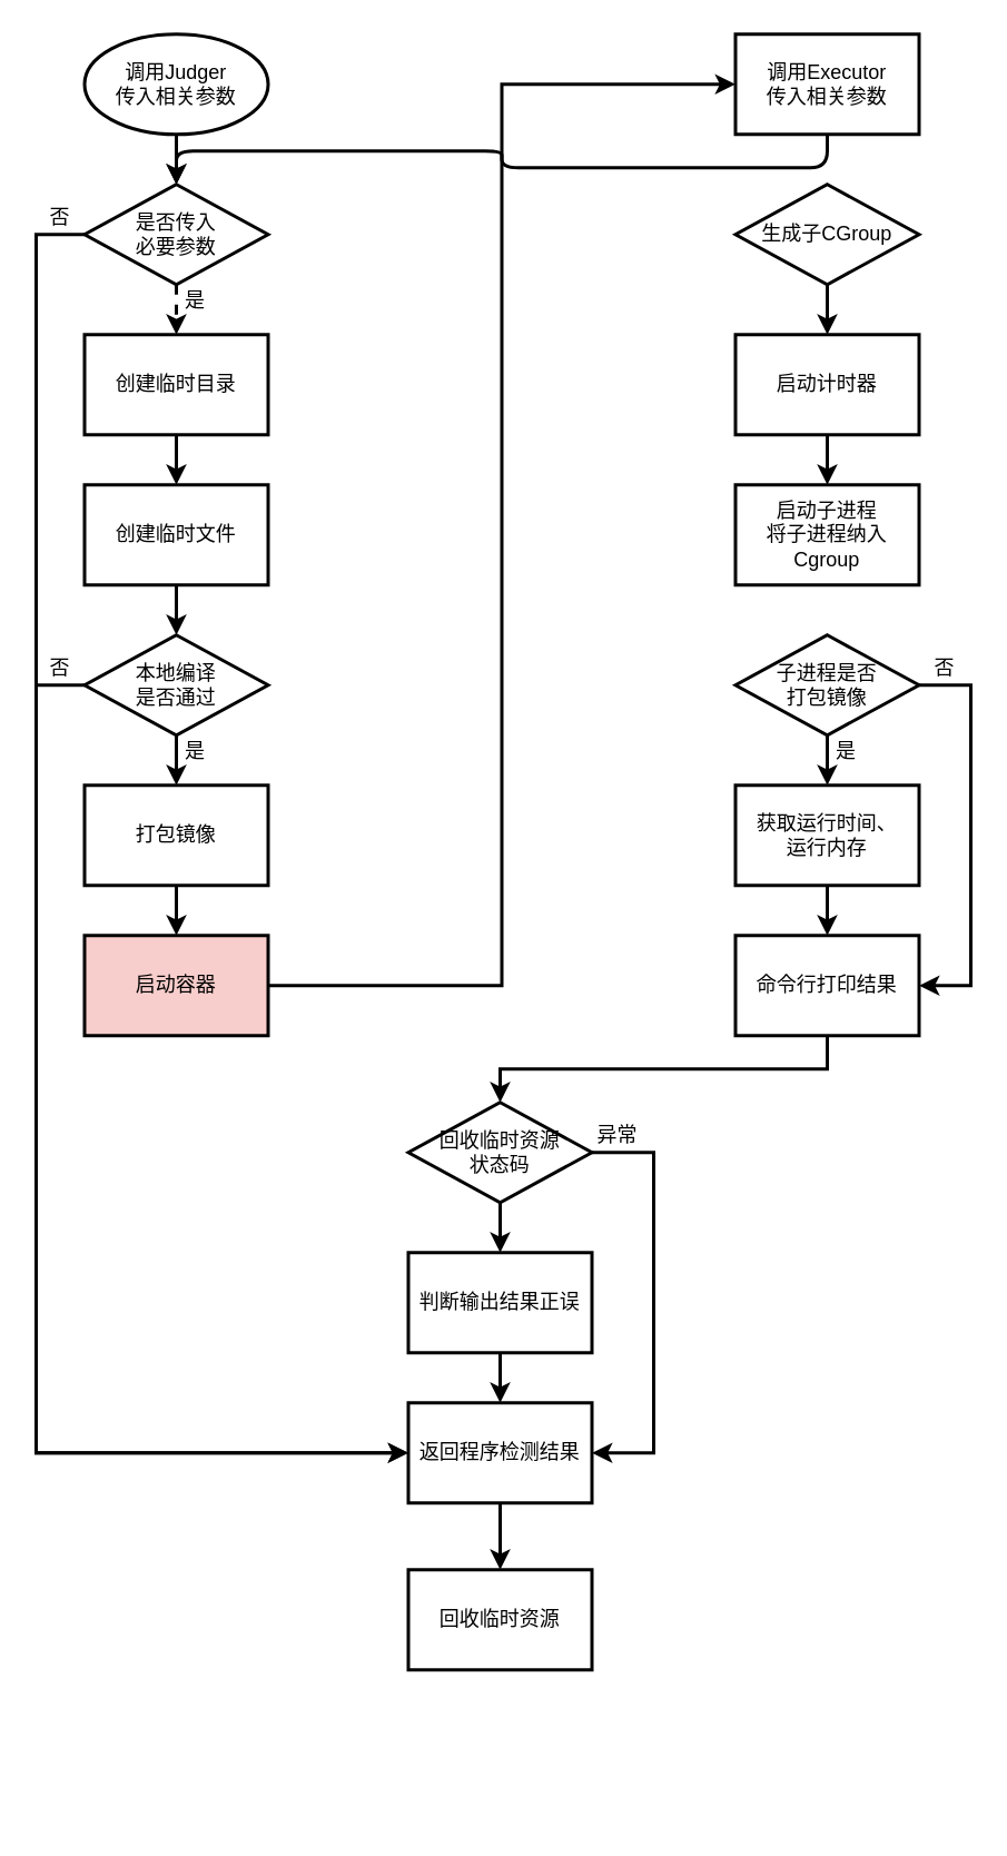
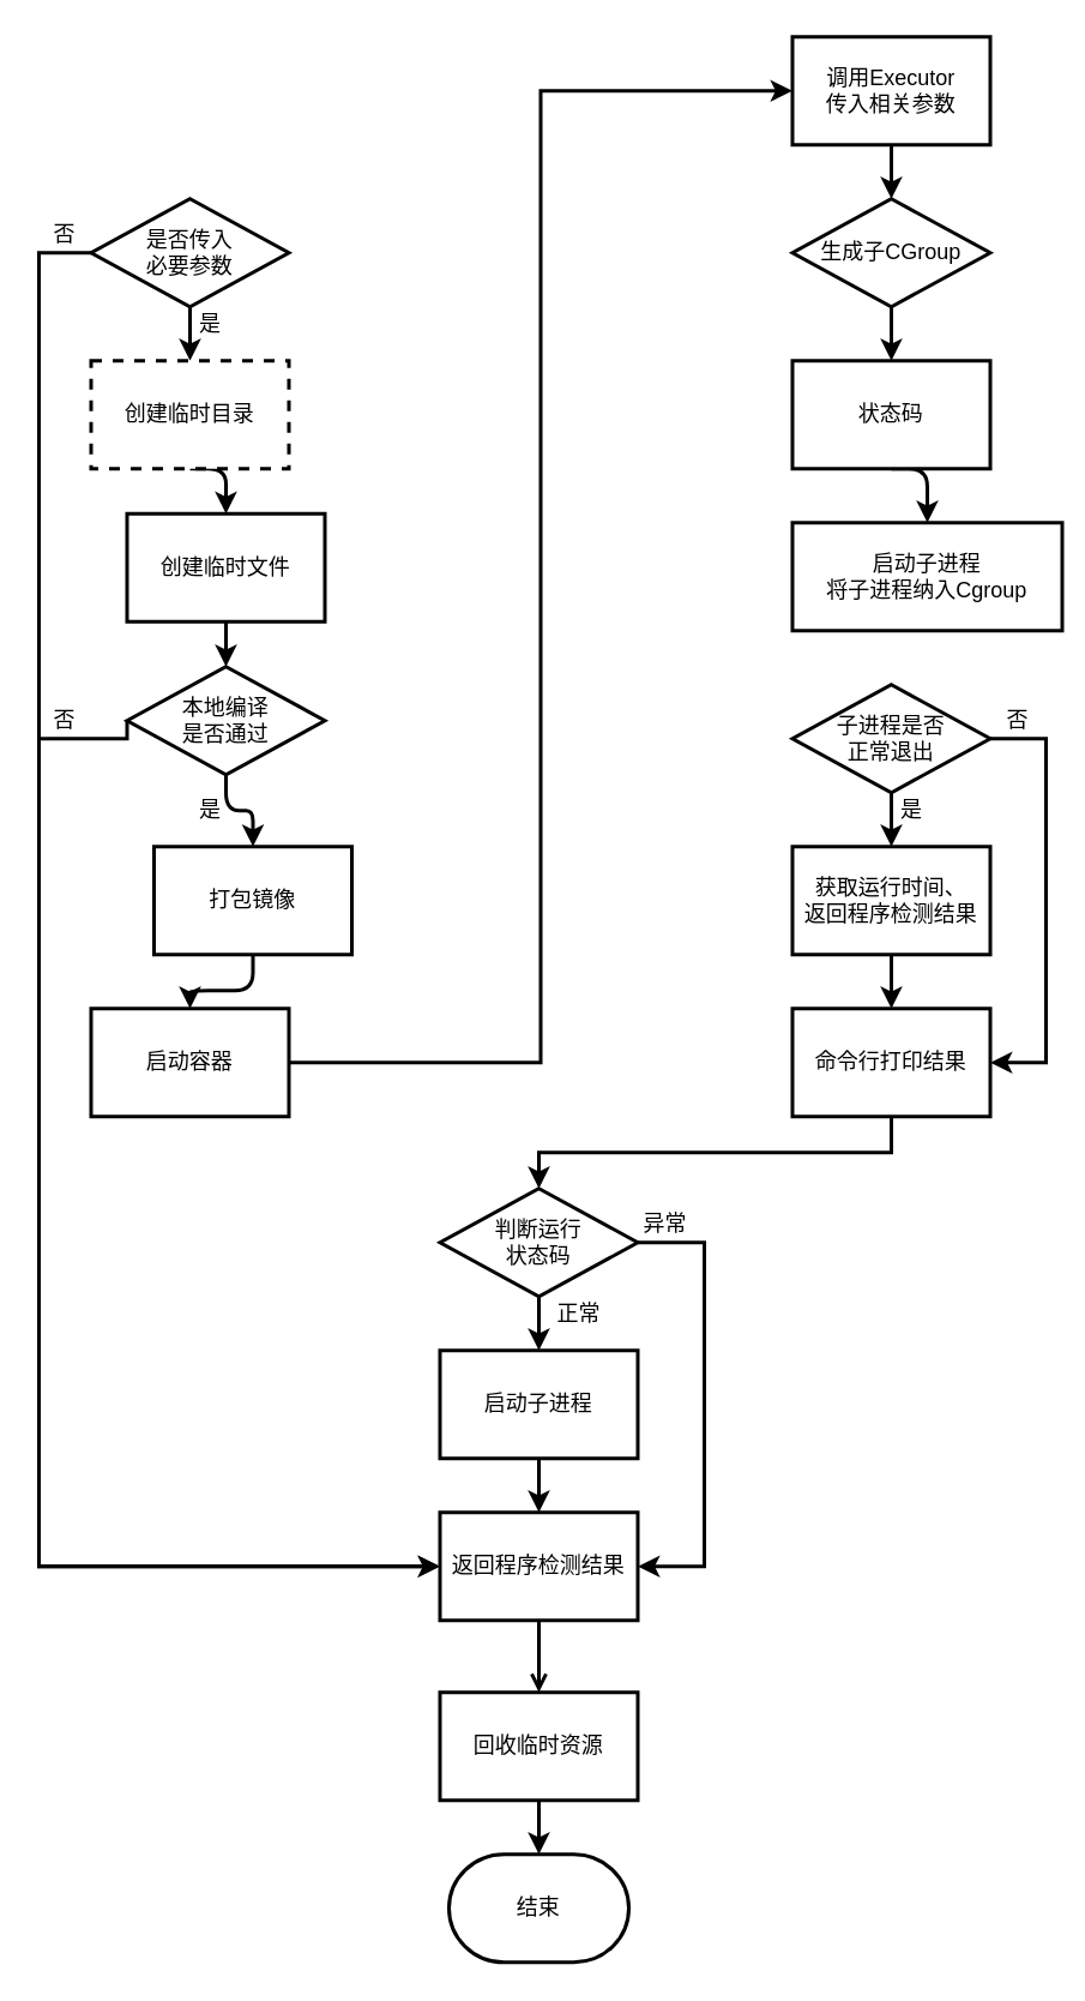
  <mxCell id="0" />
  <mxCell id="1" parent="0" />
- <mxCell id="2" style="edgeStyle=orthogonalEdgeStyle;orthogonalLoop=1;jettySize=auto;html=1;exitX=0.5;exitY=1;exitDx=0;exitDy=0;exitPerimeter=0;entryX=0.5;entryY=0;entryDx=0;entryDy=0;entryPerimeter=0;strokeWidth=2;shadow=0;" edge="1" parent="1" source="3" target="6"><mxGeometry relative="1" as="geometry" /></mxCell>
- <mxCell id="3" value="调用Judger&lt;br&gt;传入相关参数" style="strokeWidth=2;html=1;shape=mxgraph.flowchart.start_1;whiteSpace=wrap;shadow=0;" vertex="1" parent="1"><mxGeometry x="50" y="20" width="110" height="60" as="geometry" /></mxCell>
- <mxCell id="4" style="edgeStyle=orthogonalEdgeStyle;orthogonalLoop=1;jettySize=auto;html=1;exitX=0.5;exitY=1;exitDx=0;exitDy=0;exitPerimeter=0;entryX=0.5;entryY=0;entryDx=0;entryDy=0;strokeWidth=2;shadow=0;dashed=1;" edge="1" parent="1" source="6" target="8"><mxGeometry relative="1" as="geometry" /></mxCell>
+ <mxCell id="4" style="edgeStyle=orthogonalEdgeStyle;orthogonalLoop=1;jettySize=auto;html=1;exitX=0.5;exitY=1;exitDx=0;exitDy=0;exitPerimeter=0;entryX=0.5;entryY=0;entryDx=0;entryDy=0;strokeWidth=2;shadow=0;" edge="1" parent="1" source="6" target="8"><mxGeometry relative="1" as="geometry" /></mxCell>
  <mxCell id="5" style="edgeStyle=orthogonalEdgeStyle;rounded=0;orthogonalLoop=1;jettySize=auto;html=1;exitX=0;exitY=0.5;exitDx=0;exitDy=0;exitPerimeter=0;shadow=0;fontFamily=Lucida Console;strokeWidth=2;entryX=0;entryY=0.5;entryDx=0;entryDy=0;" edge="1" parent="1" source="6" target="38"><mxGeometry relative="1" as="geometry"><mxPoint x="241" y="890" as="targetPoint" /><Array as="points"><mxPoint x="21" y="140" /><mxPoint x="21" y="870" /></Array></mxGeometry></mxCell>
  <mxCell id="6" value="是否传入&lt;br&gt;必要参数" style="strokeWidth=2;html=1;shape=mxgraph.flowchart.decision;whiteSpace=wrap;shadow=0;" vertex="1" parent="1"><mxGeometry x="50" y="110" width="110" height="60" as="geometry" /></mxCell>
  <mxCell id="7" style="edgeStyle=orthogonalEdgeStyle;orthogonalLoop=1;jettySize=auto;html=1;exitX=0.5;exitY=1;exitDx=0;exitDy=0;entryX=0.5;entryY=0;entryDx=0;entryDy=0;strokeWidth=2;shadow=0;" edge="1" parent="1" source="8" target="10"><mxGeometry relative="1" as="geometry" /></mxCell>
- <mxCell id="8" value="创建临时目录" style="whiteSpace=wrap;html=1;absoluteArcSize=1;arcSize=14;strokeWidth=2;shadow=0;" vertex="1" parent="1"><mxGeometry x="50" y="200" width="110" height="60" as="geometry" /></mxCell>
+ <mxCell id="8" value="创建临时目录" style="whiteSpace=wrap;html=1;absoluteArcSize=1;arcSize=14;strokeWidth=2;shadow=0;dashed=1;" vertex="1" parent="1"><mxGeometry x="50" y="200" width="110" height="60" as="geometry" /></mxCell>
  <mxCell id="9" style="edgeStyle=orthogonalEdgeStyle;orthogonalLoop=1;jettySize=auto;html=1;exitX=0.5;exitY=1;exitDx=0;exitDy=0;entryX=0.5;entryY=0;entryDx=0;entryDy=0;entryPerimeter=0;strokeWidth=2;shadow=0;" edge="1" parent="1" source="10" target="13"><mxGeometry relative="1" as="geometry" /></mxCell>
- <mxCell id="10" value="创建临时文件" style="whiteSpace=wrap;html=1;absoluteArcSize=1;arcSize=14;strokeWidth=2;shadow=0;" vertex="1" parent="1"><mxGeometry x="50" y="290" width="110" height="60" as="geometry" /></mxCell>
+ <mxCell id="10" value="创建临时文件" style="whiteSpace=wrap;html=1;absoluteArcSize=1;arcSize=14;strokeWidth=2;shadow=0;" vertex="1" parent="1"><mxGeometry x="70" y="285" width="110" height="60" as="geometry" /></mxCell>
  <mxCell id="11" style="edgeStyle=orthogonalEdgeStyle;orthogonalLoop=1;jettySize=auto;html=1;exitX=0.5;exitY=1;exitDx=0;exitDy=0;exitPerimeter=0;entryX=0.5;entryY=0;entryDx=0;entryDy=0;strokeWidth=2;shadow=0;" edge="1" parent="1" source="13" target="15"><mxGeometry relative="1" as="geometry" /></mxCell>
  <mxCell id="12" style="edgeStyle=orthogonalEdgeStyle;rounded=0;orthogonalLoop=1;jettySize=auto;html=1;exitX=0;exitY=0.5;exitDx=0;exitDy=0;exitPerimeter=0;entryX=0;entryY=0.5;entryDx=0;entryDy=0;shadow=0;fontFamily=Lucida Console;strokeWidth=2;" edge="1" parent="1" source="13" target="38"><mxGeometry relative="1" as="geometry"><Array as="points"><mxPoint x="21" y="410" /><mxPoint x="21" y="870" /></Array></mxGeometry></mxCell>
- <mxCell id="13" value="本地编译&lt;br&gt;是否通过" style="strokeWidth=2;html=1;shape=mxgraph.flowchart.decision;whiteSpace=wrap;shadow=0;" vertex="1" parent="1"><mxGeometry x="50" y="380" width="110" height="60" as="geometry" /></mxCell>
+ <mxCell id="13" value="本地编译&lt;br&gt;是否通过" style="strokeWidth=2;html=1;shape=mxgraph.flowchart.decision;whiteSpace=wrap;shadow=0;" vertex="1" parent="1"><mxGeometry x="70" y="370" width="110" height="60" as="geometry" /></mxCell>
  <mxCell id="14" style="edgeStyle=orthogonalEdgeStyle;orthogonalLoop=1;jettySize=auto;html=1;exitX=0.5;exitY=1;exitDx=0;exitDy=0;entryX=0.5;entryY=0;entryDx=0;entryDy=0;strokeWidth=2;shadow=0;" edge="1" parent="1" source="15" target="17"><mxGeometry relative="1" as="geometry" /></mxCell>
- <mxCell id="15" value="打包镜像" style="whiteSpace=wrap;html=1;absoluteArcSize=1;arcSize=14;strokeWidth=2;shadow=0;" vertex="1" parent="1"><mxGeometry x="50" y="470" width="110" height="60" as="geometry" /></mxCell>
+ <mxCell id="15" value="打包镜像" style="whiteSpace=wrap;html=1;absoluteArcSize=1;arcSize=14;strokeWidth=2;shadow=0;" vertex="1" parent="1"><mxGeometry x="85" y="470" width="110" height="60" as="geometry" /></mxCell>
  <mxCell id="16" style="edgeStyle=orthogonalEdgeStyle;orthogonalLoop=1;jettySize=auto;html=1;exitX=1;exitY=0.5;exitDx=0;exitDy=0;entryX=0;entryY=0.5;entryDx=0;entryDy=0;strokeWidth=2;shadow=0;rounded=0;" edge="1" parent="1" source="17" target="19"><mxGeometry relative="1" as="geometry"><Array as="points"><mxPoint x="300" y="590" /><mxPoint x="300" y="50" /></Array></mxGeometry></mxCell>
- <mxCell id="17" value="启动容器" style="whiteSpace=wrap;html=1;absoluteArcSize=1;arcSize=14;strokeWidth=2;shadow=0;fillColor=#f8cecc;" vertex="1" parent="1"><mxGeometry x="50" y="560" width="110" height="60" as="geometry" /></mxCell>
- <mxCell id="18" style="edgeStyle=orthogonalEdgeStyle;orthogonalLoop=1;jettySize=auto;html=1;exitX=0.5;exitY=1;exitDx=0;exitDy=0;strokeWidth=2;shadow=0;" edge="1" parent="1" source="19" target="6"><mxGeometry relative="1" as="geometry" /></mxCell>
+ <mxCell id="17" value="启动容器" style="whiteSpace=wrap;html=1;absoluteArcSize=1;arcSize=14;strokeWidth=2;shadow=0;" vertex="1" parent="1"><mxGeometry x="50" y="560" width="110" height="60" as="geometry" /></mxCell>
+ <mxCell id="18" style="edgeStyle=orthogonalEdgeStyle;orthogonalLoop=1;jettySize=auto;html=1;exitX=0.5;exitY=1;exitDx=0;exitDy=0;entryX=0.5;entryY=0;entryDx=0;entryDy=0;strokeWidth=2;shadow=0;" edge="1" parent="1" source="19" target="21"><mxGeometry relative="1" as="geometry" /></mxCell>
  <mxCell id="19" value="调用Executor&lt;br&gt;传入相关参数" style="whiteSpace=wrap;html=1;absoluteArcSize=1;arcSize=14;strokeWidth=2;shadow=0;" vertex="1" parent="1"><mxGeometry x="440" y="20" width="110" height="60" as="geometry" /></mxCell>
  <mxCell id="20" style="edgeStyle=orthogonalEdgeStyle;orthogonalLoop=1;jettySize=auto;html=1;exitX=0.5;exitY=1;exitDx=0;exitDy=0;entryX=0.5;entryY=0;entryDx=0;entryDy=0;strokeWidth=2;shadow=0;" edge="1" parent="1" source="21" target="23"><mxGeometry relative="1" as="geometry" /></mxCell>
  <mxCell id="21" value="生成子CGroup" style="rhombus;whiteSpace=wrap;html=1;absoluteArcSize=1;arcSize=14;strokeWidth=2;shadow=0;" vertex="1" parent="1"><mxGeometry x="440" y="110" width="110" height="60" as="geometry" /></mxCell>
  <mxCell id="22" style="edgeStyle=orthogonalEdgeStyle;orthogonalLoop=1;jettySize=auto;html=1;exitX=0.5;exitY=1;exitDx=0;exitDy=0;entryX=0.5;entryY=0;entryDx=0;entryDy=0;strokeWidth=2;shadow=0;" edge="1" parent="1" source="23" target="24"><mxGeometry relative="1" as="geometry" /></mxCell>
- <mxCell id="23" value="启动计时器" style="whiteSpace=wrap;html=1;absoluteArcSize=1;arcSize=14;strokeWidth=2;shadow=0;" vertex="1" parent="1"><mxGeometry x="440" y="200" width="110" height="60" as="geometry" /></mxCell>
- <mxCell id="24" value="启动子进程&lt;br&gt;将子进程纳入Cgroup" style="whiteSpace=wrap;html=1;absoluteArcSize=1;arcSize=14;strokeWidth=2;shadow=0;" vertex="1" parent="1"><mxGeometry x="440" y="290" width="110" height="60" as="geometry" /></mxCell>
+ <mxCell id="23" value="状态码" style="whiteSpace=wrap;html=1;absoluteArcSize=1;arcSize=14;strokeWidth=2;shadow=0;" vertex="1" parent="1"><mxGeometry x="440" y="200" width="110" height="60" as="geometry" /></mxCell>
+ <mxCell id="24" value="启动子进程&lt;br&gt;将子进程纳入Cgroup" style="whiteSpace=wrap;html=1;absoluteArcSize=1;arcSize=14;strokeWidth=2;shadow=0;" vertex="1" parent="1"><mxGeometry x="440" y="290" width="150" height="60" as="geometry" /></mxCell>
  <mxCell id="25" style="edgeStyle=orthogonalEdgeStyle;orthogonalLoop=1;jettySize=auto;html=1;exitX=0.5;exitY=1;exitDx=0;exitDy=0;exitPerimeter=0;entryX=0.5;entryY=0;entryDx=0;entryDy=0;strokeWidth=2;shadow=0;" edge="1" parent="1" source="27" target="29"><mxGeometry relative="1" as="geometry" /></mxCell>
  <mxCell id="26" style="edgeStyle=orthogonalEdgeStyle;rounded=0;orthogonalLoop=1;jettySize=auto;html=1;exitX=1;exitY=0.5;exitDx=0;exitDy=0;exitPerimeter=0;entryX=1;entryY=0.5;entryDx=0;entryDy=0;shadow=0;fontFamily=Lucida Console;strokeWidth=2;" edge="1" parent="1" source="27" target="31"><mxGeometry relative="1" as="geometry"><Array as="points"><mxPoint x="581" y="410" /><mxPoint x="581" y="590" /></Array></mxGeometry></mxCell>
- <mxCell id="27" value="子进程是否&lt;br&gt;打包镜像" style="strokeWidth=2;html=1;shape=mxgraph.flowchart.decision;whiteSpace=wrap;shadow=0;" vertex="1" parent="1"><mxGeometry x="440" y="380" width="110" height="60" as="geometry" /></mxCell>
+ <mxCell id="27" value="子进程是否&lt;br&gt;正常退出" style="strokeWidth=2;html=1;shape=mxgraph.flowchart.decision;whiteSpace=wrap;shadow=0;" vertex="1" parent="1"><mxGeometry x="440" y="380" width="110" height="60" as="geometry" /></mxCell>
  <mxCell id="28" style="edgeStyle=orthogonalEdgeStyle;orthogonalLoop=1;jettySize=auto;html=1;exitX=0.5;exitY=1;exitDx=0;exitDy=0;entryX=0.5;entryY=0;entryDx=0;entryDy=0;strokeWidth=2;shadow=0;" edge="1" parent="1" source="29" target="31"><mxGeometry relative="1" as="geometry" /></mxCell>
- <mxCell id="29" value="获取运行时间、&lt;br&gt;运行内存" style="whiteSpace=wrap;html=1;absoluteArcSize=1;arcSize=14;strokeWidth=2;shadow=0;" vertex="1" parent="1"><mxGeometry x="440" y="470" width="110" height="60" as="geometry" /></mxCell>
+ <mxCell id="29" value="获取运行时间、&lt;br&gt;返回程序检测结果" style="whiteSpace=wrap;html=1;absoluteArcSize=1;arcSize=14;strokeWidth=2;shadow=0;" vertex="1" parent="1"><mxGeometry x="440" y="470" width="110" height="60" as="geometry" /></mxCell>
  <mxCell id="30" style="edgeStyle=orthogonalEdgeStyle;orthogonalLoop=1;jettySize=auto;html=1;exitX=0.5;exitY=1;exitDx=0;exitDy=0;entryX=0.5;entryY=0;entryDx=0;entryDy=0;entryPerimeter=0;strokeWidth=2;shadow=0;rounded=0;" edge="1" parent="1" source="31" target="34"><mxGeometry relative="1" as="geometry"><Array as="points"><mxPoint x="495" y="640" /><mxPoint x="299" y="640" /></Array></mxGeometry></mxCell>
  <mxCell id="31" value="命令行打印结果" style="whiteSpace=wrap;html=1;absoluteArcSize=1;arcSize=14;strokeWidth=2;shadow=0;" vertex="1" parent="1"><mxGeometry x="440" y="560" width="110" height="60" as="geometry" /></mxCell>
  <mxCell id="32" style="edgeStyle=orthogonalEdgeStyle;orthogonalLoop=1;jettySize=auto;html=1;exitX=0.5;exitY=1;exitDx=0;exitDy=0;exitPerimeter=0;entryX=0.5;entryY=0;entryDx=0;entryDy=0;strokeWidth=2;shadow=0;" edge="1" parent="1" source="34" target="36"><mxGeometry relative="1" as="geometry" /></mxCell>
  <mxCell id="33" style="edgeStyle=orthogonalEdgeStyle;rounded=0;orthogonalLoop=1;jettySize=auto;html=1;exitX=1;exitY=0.5;exitDx=0;exitDy=0;exitPerimeter=0;entryX=1;entryY=0.5;entryDx=0;entryDy=0;shadow=0;fontFamily=Lucida Console;strokeWidth=2;" edge="1" parent="1" source="34" target="38"><mxGeometry relative="1" as="geometry"><Array as="points"><mxPoint x="391" y="690" /><mxPoint x="391" y="870" /></Array></mxGeometry></mxCell>
- <mxCell id="34" value="回收临时资源&lt;br&gt;状态码" style="strokeWidth=2;html=1;shape=mxgraph.flowchart.decision;whiteSpace=wrap;shadow=0;" vertex="1" parent="1"><mxGeometry x="244" y="660" width="110" height="60" as="geometry" /></mxCell>
+ <mxCell id="34" value="判断运行&lt;br&gt;状态码" style="strokeWidth=2;html=1;shape=mxgraph.flowchart.decision;whiteSpace=wrap;shadow=0;" vertex="1" parent="1"><mxGeometry x="244" y="660" width="110" height="60" as="geometry" /></mxCell>
  <mxCell id="35" style="edgeStyle=orthogonalEdgeStyle;orthogonalLoop=1;jettySize=auto;html=1;exitX=0.5;exitY=1;exitDx=0;exitDy=0;entryX=0.5;entryY=0;entryDx=0;entryDy=0;strokeWidth=2;shadow=0;" edge="1" parent="1" source="36" target="38"><mxGeometry relative="1" as="geometry" /></mxCell>
- <mxCell id="36" value="判断输出结果正误" style="whiteSpace=wrap;html=1;absoluteArcSize=1;arcSize=14;strokeWidth=2;shadow=0;" vertex="1" parent="1"><mxGeometry x="244" y="750" width="110" height="60" as="geometry" /></mxCell>
- <mxCell id="37" style="edgeStyle=orthogonalEdgeStyle;orthogonalLoop=1;jettySize=auto;html=1;exitX=0.5;exitY=1;exitDx=0;exitDy=0;entryX=0.5;entryY=0;entryDx=0;entryDy=0;strokeWidth=2;shadow=0;" edge="1" parent="1" source="38" target="40"><mxGeometry relative="1" as="geometry" /></mxCell>
+ <mxCell id="36" value="启动子进程" style="whiteSpace=wrap;html=1;absoluteArcSize=1;arcSize=14;strokeWidth=2;shadow=0;" vertex="1" parent="1"><mxGeometry x="244" y="750" width="110" height="60" as="geometry" /></mxCell>
+ <mxCell id="37" style="edgeStyle=orthogonalEdgeStyle;orthogonalLoop=1;jettySize=auto;html=1;exitX=0.5;exitY=1;exitDx=0;exitDy=0;entryX=0.5;entryY=0;entryDx=0;entryDy=0;strokeWidth=2;shadow=0;endArrow=open;" edge="1" parent="1" source="38" target="40"><mxGeometry relative="1" as="geometry" /></mxCell>
  <mxCell id="38" value="返回程序检测结果" style="whiteSpace=wrap;html=1;absoluteArcSize=1;arcSize=14;strokeWidth=2;shadow=0;" vertex="1" parent="1"><mxGeometry x="244" y="840" width="110" height="60" as="geometry" /></mxCell>
+ <mxCell id="39" value="" style="edgeStyle=orthogonalEdgeStyle;rounded=0;orthogonalLoop=1;jettySize=auto;html=1;shadow=0;fontFamily=Lucida Console;strokeWidth=2;" edge="1" parent="1" source="40" target="41"><mxGeometry relative="1" as="geometry" /></mxCell>
  <mxCell id="40" value="回收临时资源" style="whiteSpace=wrap;html=1;absoluteArcSize=1;arcSize=14;strokeWidth=2;shadow=0;" vertex="1" parent="1"><mxGeometry x="244" y="940" width="110" height="60" as="geometry" /></mxCell>
+ <mxCell id="41" value="结束" style="strokeWidth=2;html=1;shape=mxgraph.flowchart.terminator;whiteSpace=wrap;shadow=0;" vertex="1" parent="1"><mxGeometry x="249" y="1030" width="100" height="60" as="geometry" /></mxCell>
+ <mxCell id="42" value="正常" style="text;html=1;align=center;verticalAlign=middle;resizable=0;points=[];autosize=1;strokeWidth=2;shadow=0;" vertex="1" parent="1"><mxGeometry x="301" y="720" width="40" height="20" as="geometry" /></mxCell>
  <mxCell id="43" value="否" style="text;html=1;align=center;verticalAlign=middle;resizable=0;points=[];autosize=1;strokeWidth=2;shadow=0;" vertex="1" parent="1"><mxGeometry x="20" y="390" width="30" height="20" as="geometry" /></mxCell>
  <mxCell id="44" value="异常" style="text;html=1;align=center;verticalAlign=middle;resizable=0;points=[];autosize=1;strokeWidth=2;shadow=0;" vertex="1" parent="1"><mxGeometry x="349" y="670" width="40" height="20" as="geometry" /></mxCell>
  <mxCell id="45" value="是" style="text;html=1;align=center;verticalAlign=middle;resizable=0;points=[];autosize=1;strokeColor=none;fontFamily=Lucida Console;" vertex="1" parent="1"><mxGeometry x="101" y="440" width="30" height="20" as="geometry" /></mxCell>
  <mxCell id="46" value="是" style="text;html=1;align=center;verticalAlign=middle;resizable=0;points=[];autosize=1;strokeColor=none;fontFamily=Lucida Console;" vertex="1" parent="1"><mxGeometry x="491" y="440" width="30" height="20" as="geometry" /></mxCell>
  <mxCell id="47" value="否" style="text;html=1;align=center;verticalAlign=middle;resizable=0;points=[];autosize=1;strokeWidth=2;shadow=0;" vertex="1" parent="1"><mxGeometry x="550" y="390" width="30" height="20" as="geometry" /></mxCell>
  <mxCell id="48" value="否" style="text;html=1;align=center;verticalAlign=middle;resizable=0;points=[];autosize=1;strokeWidth=2;shadow=0;" vertex="1" parent="1"><mxGeometry x="20" y="120" width="30" height="20" as="geometry" /></mxCell>
  <mxCell id="49" value="是" style="text;html=1;align=center;verticalAlign=middle;resizable=0;points=[];autosize=1;strokeColor=none;fontFamily=Lucida Console;" vertex="1" parent="1"><mxGeometry x="101" y="170" width="30" height="20" as="geometry" /></mxCell>
